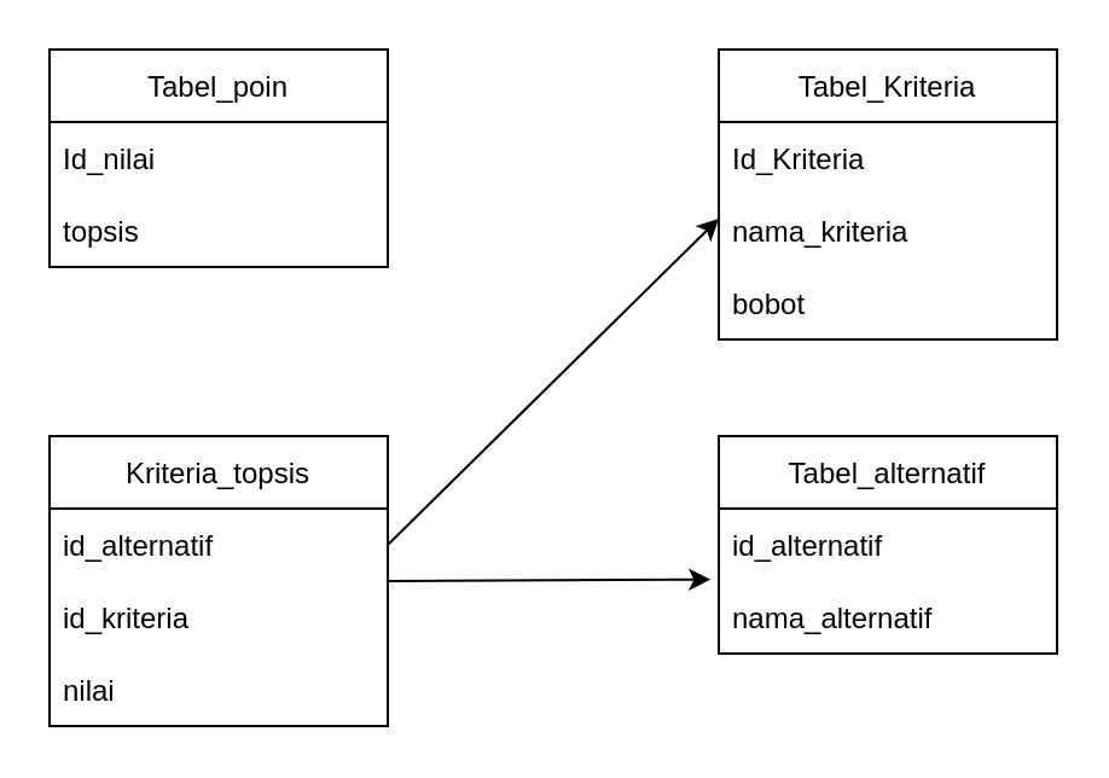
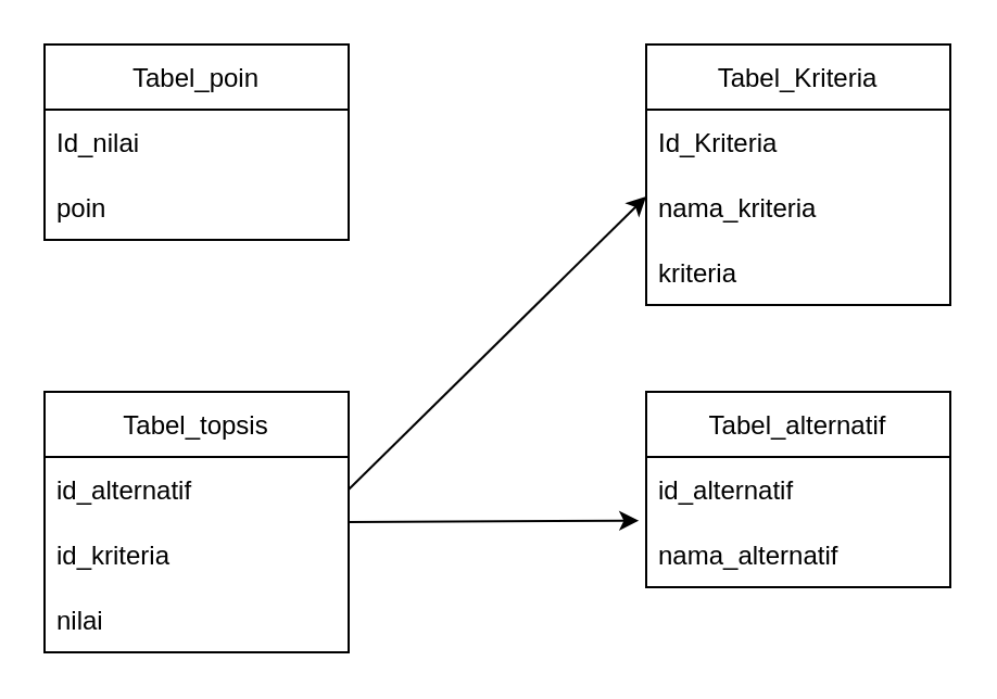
  <mxCell id="0" />
  <mxCell id="1" parent="0" />
  <mxCell id="2" value="Tabel_poin" style="swimlane;fontStyle=0;childLayout=stackLayout;horizontal=1;startSize=30;horizontalStack=0;resizeParent=1;resizeParentMax=0;resizeLast=0;collapsible=1;marginBottom=0;" vertex="1" parent="1"><mxGeometry x="20" y="20" width="140" height="90" as="geometry" /></mxCell>
  <mxCell id="3" value="Id_nilai" style="text;strokeColor=none;fillColor=none;align=left;verticalAlign=middle;spacingLeft=4;spacingRight=4;overflow=hidden;points=[[0,0.5],[1,0.5]];portConstraint=eastwest;rotatable=0;" vertex="1" parent="2"><mxGeometry y="30" width="140" height="30" as="geometry" /></mxCell>
- <mxCell id="4" value="topsis" style="text;strokeColor=none;fillColor=none;align=left;verticalAlign=middle;spacingLeft=4;spacingRight=4;overflow=hidden;points=[[0,0.5],[1,0.5]];portConstraint=eastwest;rotatable=0;" vertex="1" parent="2"><mxGeometry y="60" width="140" height="30" as="geometry" /></mxCell>
+ <mxCell id="4" value="poin" style="text;strokeColor=none;fillColor=none;align=left;verticalAlign=middle;spacingLeft=4;spacingRight=4;overflow=hidden;points=[[0,0.5],[1,0.5]];portConstraint=eastwest;rotatable=0;" vertex="1" parent="2"><mxGeometry y="60" width="140" height="30" as="geometry" /></mxCell>
  <mxCell id="5" value="Tabel_Kriteria" style="swimlane;fontStyle=0;childLayout=stackLayout;horizontal=1;startSize=30;horizontalStack=0;resizeParent=1;resizeParentMax=0;resizeLast=0;collapsible=1;marginBottom=0;" vertex="1" parent="1"><mxGeometry x="297" y="20" width="140" height="120" as="geometry" /></mxCell>
  <mxCell id="6" value="Id_Kriteria" style="text;strokeColor=none;fillColor=none;align=left;verticalAlign=middle;spacingLeft=4;spacingRight=4;overflow=hidden;points=[[0,0.5],[1,0.5]];portConstraint=eastwest;rotatable=0;" vertex="1" parent="5"><mxGeometry y="30" width="140" height="30" as="geometry" /></mxCell>
  <mxCell id="7" value="nama_kriteria" style="text;strokeColor=none;fillColor=none;align=left;verticalAlign=middle;spacingLeft=4;spacingRight=4;overflow=hidden;points=[[0,0.5],[1,0.5]];portConstraint=eastwest;rotatable=0;" vertex="1" parent="5"><mxGeometry y="60" width="140" height="30" as="geometry" /></mxCell>
- <mxCell id="8" value="bobot" style="text;strokeColor=none;fillColor=none;align=left;verticalAlign=middle;spacingLeft=4;spacingRight=4;overflow=hidden;points=[[0,0.5],[1,0.5]];portConstraint=eastwest;rotatable=0;" vertex="1" parent="5"><mxGeometry y="90" width="140" height="30" as="geometry" /></mxCell>
- <mxCell id="9" value="Kriteria_topsis" style="swimlane;fontStyle=0;childLayout=stackLayout;horizontal=1;startSize=30;horizontalStack=0;resizeParent=1;resizeParentMax=0;resizeLast=0;collapsible=1;marginBottom=0;" vertex="1" parent="1"><mxGeometry x="20" y="180" width="140" height="120" as="geometry" /></mxCell>
+ <mxCell id="8" value="kriteria" style="text;strokeColor=none;fillColor=none;align=left;verticalAlign=middle;spacingLeft=4;spacingRight=4;overflow=hidden;points=[[0,0.5],[1,0.5]];portConstraint=eastwest;rotatable=0;" vertex="1" parent="5"><mxGeometry y="90" width="140" height="30" as="geometry" /></mxCell>
+ <mxCell id="9" value="Tabel_topsis" style="swimlane;fontStyle=0;childLayout=stackLayout;horizontal=1;startSize=30;horizontalStack=0;resizeParent=1;resizeParentMax=0;resizeLast=0;collapsible=1;marginBottom=0;" vertex="1" parent="1"><mxGeometry x="20" y="180" width="140" height="120" as="geometry" /></mxCell>
  <mxCell id="10" value="id_alternatif" style="text;strokeColor=none;fillColor=none;align=left;verticalAlign=middle;spacingLeft=4;spacingRight=4;overflow=hidden;points=[[0,0.5],[1,0.5]];portConstraint=eastwest;rotatable=0;" vertex="1" parent="9"><mxGeometry y="30" width="140" height="30" as="geometry" /></mxCell>
  <mxCell id="11" value="id_kriteria" style="text;strokeColor=none;fillColor=none;align=left;verticalAlign=middle;spacingLeft=4;spacingRight=4;overflow=hidden;points=[[0,0.5],[1,0.5]];portConstraint=eastwest;rotatable=0;" vertex="1" parent="9"><mxGeometry y="60" width="140" height="30" as="geometry" /></mxCell>
  <mxCell id="12" value="nilai" style="text;strokeColor=none;fillColor=none;align=left;verticalAlign=middle;spacingLeft=4;spacingRight=4;overflow=hidden;points=[[0,0.5],[1,0.5]];portConstraint=eastwest;rotatable=0;" vertex="1" parent="9"><mxGeometry y="90" width="140" height="30" as="geometry" /></mxCell>
  <mxCell id="13" value="Tabel_alternatif" style="swimlane;fontStyle=0;childLayout=stackLayout;horizontal=1;startSize=30;horizontalStack=0;resizeParent=1;resizeParentMax=0;resizeLast=0;collapsible=1;marginBottom=0;" vertex="1" parent="1"><mxGeometry x="297" y="180" width="140" height="90" as="geometry" /></mxCell>
  <mxCell id="14" value="id_alternatif" style="text;strokeColor=none;fillColor=none;align=left;verticalAlign=middle;spacingLeft=4;spacingRight=4;overflow=hidden;points=[[0,0.5],[1,0.5]];portConstraint=eastwest;rotatable=0;" vertex="1" parent="13"><mxGeometry y="30" width="140" height="30" as="geometry" /></mxCell>
  <mxCell id="15" value="nama_alternatif" style="text;strokeColor=none;fillColor=none;align=left;verticalAlign=middle;spacingLeft=4;spacingRight=4;overflow=hidden;points=[[0,0.5],[1,0.5]];portConstraint=eastwest;rotatable=0;" vertex="1" parent="13"><mxGeometry y="60" width="140" height="30" as="geometry" /></mxCell>
  <mxCell id="16" value="" style="endArrow=classic;html=1;rounded=0;exitX=1;exitY=0.5;exitDx=0;exitDy=0;" edge="1" parent="1" source="10"><mxGeometry width="50" height="50" relative="1" as="geometry"><mxPoint x="167" y="220" as="sourcePoint" /><mxPoint x="297" y="90" as="targetPoint" /></mxGeometry></mxCell>
  <mxCell id="17" value="" style="endArrow=classic;html=1;rounded=0;entryX=-0.024;entryY=-0.022;entryDx=0;entryDy=0;entryPerimeter=0;" edge="1" parent="1" target="15"><mxGeometry width="50" height="50" relative="1" as="geometry"><mxPoint x="160" y="240" as="sourcePoint" /><mxPoint x="210" y="190" as="targetPoint" /></mxGeometry></mxCell>
